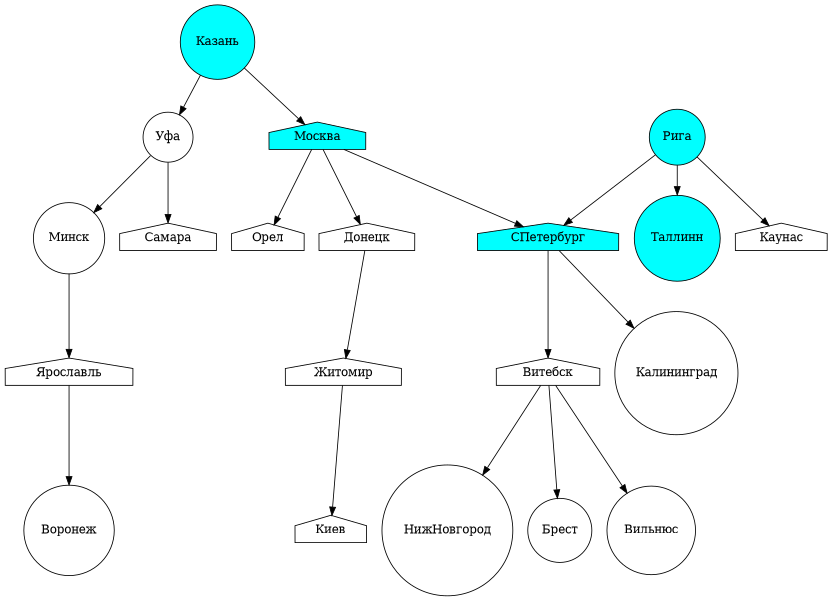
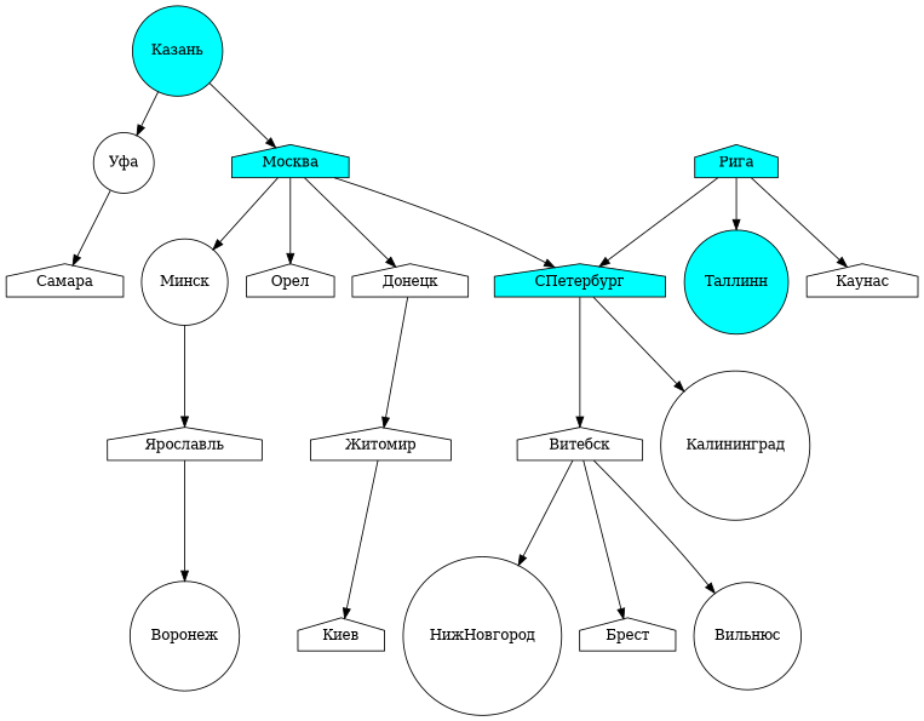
  digraph {
    node [shape=house]
    "Казань" [fillcolor=cyan shape=circle style=filled]
    "Москва" [fillcolor=cyan style=filled]
    "Уфа" [shape=circle]
    "Донецк"
    "Минск" [shape=circle]
    "Орел"
    "СПетербург" [fillcolor=cyan style=filled]
    "Самара"
    "Житомир"
    "Ярославль"
    "Витебск"
    "Калининград" [shape=circle]
    "Киев"
    "Воронеж" [shape=circle]
-   "Брест" [shape=circle]
+   "Брест"
    "Вильнюс" [shape=circle]
    "НижНовгород" [shape=circle]
-   "Рига" [fillcolor=cyan shape=circle style=filled]
+   "Рига" [fillcolor=cyan style=filled]
    "Каунас"
    "Таллинн" [fillcolor=cyan shape=circle style=filled]
    "Казань" -> "Москва"
    "Казань" -> "Уфа"
    "Москва" -> "Донецк"
-   "Уфа" -> "Минск"
+   "Москва" -> "Минск"
    "Москва" -> "Орел"
    "Москва" -> "СПетербург"
    "Уфа" -> "Самара"
    "Донецк" -> "Житомир"
    "Минск" -> "Ярославль"
    "СПетербург" -> "Витебск"
    "СПетербург" -> "Калининград"
    "Житомир" -> "Киев"
    "Ярославль" -> "Воронеж"
    "Витебск" -> "Брест"
    "Витебск" -> "Вильнюс"
    "Витебск" -> "НижНовгород"
    "Рига" -> "СПетербург"
    "Рига" -> "Каунас"
    "Рига" -> "Таллинн"
  }
